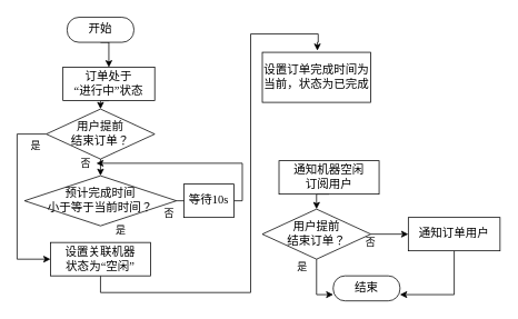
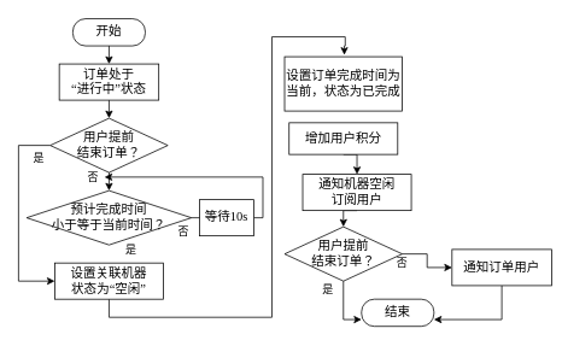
  <mxCell id="0" />
  <mxCell id="1" parent="0" />
  <mxCell id="2" style="edgeStyle=orthogonalEdgeStyle;rounded=0;orthogonalLoop=1;jettySize=auto;html=1;exitX=0.5;exitY=1;exitDx=0;exitDy=0;entryX=0.5;entryY=0;entryDx=0;entryDy=0;fontFamily=宋体;fontSize=14;fontColor=default;" parent="1" source="3" target="5" edge="1"><mxGeometry relative="1" as="geometry" /></mxCell>
  <mxCell id="3" value="开始" style="rounded=1;whiteSpace=wrap;html=1;fontSize=14;glass=0;strokeWidth=1;shadow=0;arcSize=47;fontFamily=宋体;" parent="1" vertex="1"><mxGeometry x="80" y="20" width="80" height="30" as="geometry" /></mxCell>
  <mxCell id="4" style="edgeStyle=orthogonalEdgeStyle;rounded=0;orthogonalLoop=1;jettySize=auto;html=1;exitX=0.5;exitY=1;exitDx=0;exitDy=0;entryX=0.5;entryY=0;entryDx=0;entryDy=0;" parent="1" source="5" target="8" edge="1"><mxGeometry relative="1" as="geometry" /></mxCell>
- <mxCell id="5" value="订单处于&lt;div&gt;“进行中”状态&lt;/div&gt;" style="rounded=0;whiteSpace=wrap;html=1;fontFamily=宋体;fontSize=14;" parent="1" vertex="1"><mxGeometry x="75" y="80" width="110" height="40" as="geometry" /></mxCell>
+ <mxCell id="5" value="订单处于&lt;div&gt;“进行中”状态&lt;/div&gt;" style="rounded=0;whiteSpace=wrap;html=1;fontFamily=宋体;fontSize=14;" parent="1" vertex="1"><mxGeometry x="65" y="70" width="110" height="40" as="geometry" /></mxCell>
  <mxCell id="6" style="edgeStyle=orthogonalEdgeStyle;rounded=0;orthogonalLoop=1;jettySize=auto;html=1;exitX=0.5;exitY=1;exitDx=0;exitDy=0;entryX=0.5;entryY=0;entryDx=0;entryDy=0;" parent="1" source="8" target="10" edge="1"><mxGeometry relative="1" as="geometry" /></mxCell>
  <mxCell id="7" style="edgeStyle=orthogonalEdgeStyle;rounded=0;orthogonalLoop=1;jettySize=auto;html=1;exitX=0;exitY=0.5;exitDx=0;exitDy=0;entryX=0;entryY=0.5;entryDx=0;entryDy=0;" parent="1" source="8" target="12" edge="1"><mxGeometry relative="1" as="geometry"><Array as="points"><mxPoint x="20" y="160" /><mxPoint x="20" y="310" /></Array></mxGeometry></mxCell>
  <mxCell id="8" value="&lt;font face=&quot;宋体&quot;&gt;&lt;span style=&quot;font-size: 14px;&quot;&gt;用户提前&lt;/span&gt;&lt;/font&gt;&lt;div&gt;&lt;font face=&quot;宋体&quot;&gt;&lt;span style=&quot;font-size: 14px;&quot;&gt;结束订单？&lt;/span&gt;&lt;/font&gt;&lt;/div&gt;" style="rhombus;whiteSpace=wrap;html=1;" parent="1" vertex="1"><mxGeometry x="55" y="130" width="130" height="60" as="geometry" /></mxCell>
  <mxCell id="9" style="edgeStyle=orthogonalEdgeStyle;rounded=0;orthogonalLoop=1;jettySize=auto;html=1;exitX=1;exitY=0.5;exitDx=0;exitDy=0;" parent="1" source="10" edge="1"><mxGeometry relative="1" as="geometry"><mxPoint x="240" y="240.19" as="targetPoint" /></mxGeometry></mxCell>
  <mxCell id="10" value="&lt;font face=&quot;宋体&quot;&gt;&lt;span style=&quot;font-size: 14px;&quot;&gt;预计完成时间&lt;/span&gt;&lt;/font&gt;&lt;div&gt;&lt;font face=&quot;宋体&quot;&gt;&lt;span style=&quot;font-size: 14px;&quot;&gt;小于等于当前时间？&lt;/span&gt;&lt;/font&gt;&lt;/div&gt;" style="rhombus;whiteSpace=wrap;html=1;" parent="1" vertex="1"><mxGeometry x="29" y="210" width="182" height="60" as="geometry" /></mxCell>
  <mxCell id="11" style="edgeStyle=orthogonalEdgeStyle;rounded=0;orthogonalLoop=1;jettySize=auto;html=1;exitX=0.5;exitY=1;exitDx=0;exitDy=0;" parent="1" source="12" edge="1"><mxGeometry relative="1" as="geometry"><mxPoint x="380" y="60" as="targetPoint" /><Array as="points"><mxPoint x="120" y="350" /><mxPoint x="300" y="350" /><mxPoint x="300" y="40" /><mxPoint x="381" y="40" /><mxPoint x="381" y="50" /><mxPoint x="380" y="50" /></Array></mxGeometry></mxCell>
  <mxCell id="12" value="设置关联机器&lt;div&gt;状态为“空闲”&lt;/div&gt;" style="rounded=0;whiteSpace=wrap;html=1;fontFamily=宋体;fontSize=14;" parent="1" vertex="1"><mxGeometry x="60" y="290" width="120" height="40" as="geometry" /></mxCell>
  <mxCell id="13" value="设置订单完成时间为当前，状态为&lt;span style=&quot;background-color: transparent; color: light-dark(rgb(0, 0, 0), rgb(255, 255, 255));&quot;&gt;已完成&lt;/span&gt;" style="rounded=0;whiteSpace=wrap;html=1;fontFamily=宋体;fontSize=14;" parent="1" vertex="1"><mxGeometry x="314" y="62" width="130" height="60" as="geometry" /></mxCell>
+ <mxCell id="14" style="edgeStyle=orthogonalEdgeStyle;rounded=0;orthogonalLoop=1;jettySize=auto;html=1;exitX=0.5;exitY=1;exitDx=0;exitDy=0;entryX=0.5;entryY=0;entryDx=0;entryDy=0;" parent="1" source="15" target="17" edge="1"><mxGeometry relative="1" as="geometry" /></mxCell>
+ <mxCell id="15" value="增加用户积分" style="rounded=0;whiteSpace=wrap;html=1;fontFamily=宋体;fontSize=14;" parent="1" vertex="1"><mxGeometry x="319" y="135" width="120" height="35" as="geometry" /></mxCell>
  <mxCell id="16" style="edgeStyle=orthogonalEdgeStyle;rounded=0;orthogonalLoop=1;jettySize=auto;html=1;exitX=0.5;exitY=1;exitDx=0;exitDy=0;entryX=0.5;entryY=0;entryDx=0;entryDy=0;" parent="1" source="17" target="20" edge="1"><mxGeometry relative="1" as="geometry" /></mxCell>
  <mxCell id="17" value="通知机器空闲&lt;div&gt;订阅用户&lt;/div&gt;" style="rounded=0;whiteSpace=wrap;html=1;fontFamily=宋体;fontSize=14;" parent="1" vertex="1"><mxGeometry x="334" y="192" width="120" height="40" as="geometry" /></mxCell>
  <mxCell id="18" style="edgeStyle=orthogonalEdgeStyle;rounded=0;orthogonalLoop=1;jettySize=auto;html=1;exitX=1;exitY=0.5;exitDx=0;exitDy=0;entryX=0;entryY=0.5;entryDx=0;entryDy=0;" parent="1" source="20" target="22" edge="1"><mxGeometry relative="1" as="geometry" /></mxCell>
  <mxCell id="19" style="edgeStyle=orthogonalEdgeStyle;rounded=0;orthogonalLoop=1;jettySize=auto;html=1;exitX=0.5;exitY=1;exitDx=0;exitDy=0;entryX=0;entryY=0.75;entryDx=0;entryDy=0;" parent="1" source="20" target="28" edge="1"><mxGeometry relative="1" as="geometry" /></mxCell>
  <mxCell id="20" value="&lt;font face=&quot;宋体&quot;&gt;&lt;span style=&quot;font-size: 14px;&quot;&gt;用户提前&lt;/span&gt;&lt;/font&gt;&lt;div&gt;&lt;font face=&quot;宋体&quot;&gt;&lt;span style=&quot;font-size: 14px;&quot;&gt;结束订单？&lt;/span&gt;&lt;/font&gt;&lt;/div&gt;" style="rhombus;whiteSpace=wrap;html=1;" parent="1" vertex="1"><mxGeometry x="314" y="250" width="130" height="60" as="geometry" /></mxCell>
  <mxCell id="21" style="edgeStyle=orthogonalEdgeStyle;rounded=0;orthogonalLoop=1;jettySize=auto;html=1;exitX=0.5;exitY=1;exitDx=0;exitDy=0;entryX=1;entryY=0.75;entryDx=0;entryDy=0;" parent="1" source="22" target="28" edge="1"><mxGeometry relative="1" as="geometry" /></mxCell>
- <mxCell id="22" value="通知订单用户" style="rounded=0;whiteSpace=wrap;html=1;fontFamily=宋体;fontSize=14;" parent="1" vertex="1"><mxGeometry x="489" y="260" width="110" height="40" as="geometry" /></mxCell>
+ <mxCell id="22" value="通知订单用户" style="rounded=0;whiteSpace=wrap;html=1;fontFamily=宋体;fontSize=14;" parent="1" vertex="1"><mxGeometry x="499" y="275" width="110" height="40" as="geometry" /></mxCell>
  <mxCell id="23" value="是" style="text;html=1;align=center;verticalAlign=middle;whiteSpace=wrap;rounded=0;fontFamily=宋体;" parent="1" vertex="1"><mxGeometry x="30" y="160" width="25" height="30" as="geometry" /></mxCell>
  <mxCell id="24" value="否" style="text;html=1;align=center;verticalAlign=middle;whiteSpace=wrap;rounded=0;fontFamily=宋体;" parent="1" vertex="1"><mxGeometry x="90" y="180" width="25" height="30" as="geometry" /></mxCell>
  <mxCell id="25" value="是" style="text;html=1;align=center;verticalAlign=middle;whiteSpace=wrap;rounded=0;fontFamily=宋体;" parent="1" vertex="1"><mxGeometry x="351.5" y="310" width="20" height="20" as="geometry" /></mxCell>
  <mxCell id="26" style="edgeStyle=orthogonalEdgeStyle;rounded=0;orthogonalLoop=1;jettySize=auto;html=1;exitX=1;exitY=0.5;exitDx=0;exitDy=0;entryX=1;entryY=0.5;entryDx=0;entryDy=0;" parent="1" source="27" target="24" edge="1"><mxGeometry relative="1" as="geometry"><Array as="points"><mxPoint x="290" y="240" /><mxPoint x="290" y="195" /></Array></mxGeometry></mxCell>
  <mxCell id="27" value="等待10s" style="rounded=0;whiteSpace=wrap;html=1;fontFamily=宋体;fontSize=14;" parent="1" vertex="1"><mxGeometry x="220" y="220" width="60" height="40" as="geometry" /></mxCell>
  <mxCell id="28" value="结束" style="rounded=1;whiteSpace=wrap;html=1;fontSize=14;glass=0;strokeWidth=1;shadow=0;arcSize=47;fontFamily=宋体;" parent="1" vertex="1"><mxGeometry x="399" y="330" width="80" height="30" as="geometry" /></mxCell>
  <mxCell id="29" value="否" style="text;html=1;align=center;verticalAlign=middle;whiteSpace=wrap;rounded=0;fontFamily=宋体;" parent="1" vertex="1"><mxGeometry x="434" y="280" width="20" height="20" as="geometry" /></mxCell>
  <mxCell id="30" value="否" style="text;html=1;align=center;verticalAlign=middle;whiteSpace=wrap;rounded=0;fontFamily=宋体;" vertex="1" parent="1"><mxGeometry x="190" y="240" width="25" height="30" as="geometry" /></mxCell>
  <mxCell id="31" value="是" style="text;html=1;align=center;verticalAlign=middle;whiteSpace=wrap;rounded=0;fontFamily=宋体;" vertex="1" parent="1"><mxGeometry x="132" y="261" width="25" height="30" as="geometry" /></mxCell>
